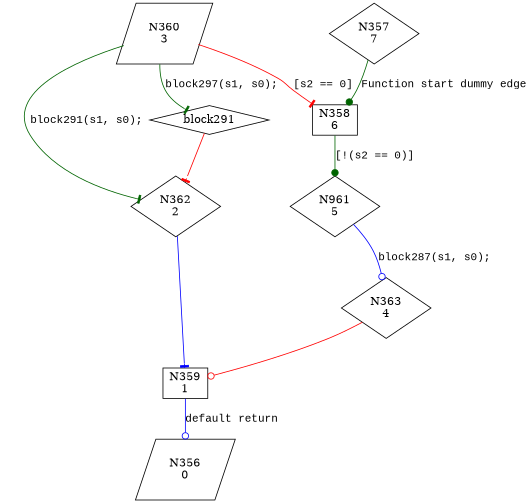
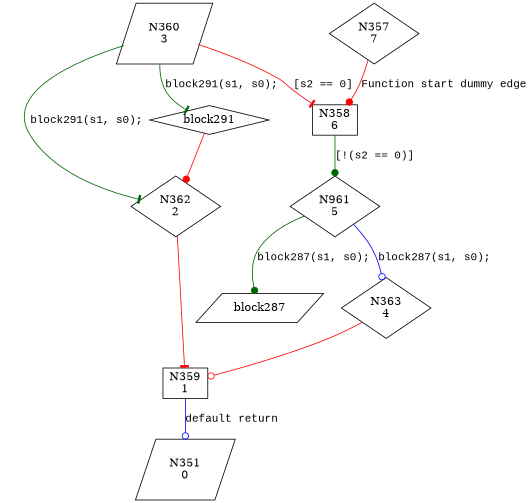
  digraph {
    node [shape=diamond]
    edge [arrowhead=dot color=darkgreen fontname="Courier New"]
    n1 [label="N358\n6" shape=box]
    n2 [label="N961\n5"]
    n3 [label="N360\n3" shape=parallelogram]
    n4 [label="N362\n2"]
    n5 [label=block291]
    n6 [label="N363\n4"]
+   n7 [label=block287 shape=parallelogram]
    n8 [label="N359\n1" shape=box]
-   n9 [label="N356\n0" shape=parallelogram]
+   n9 [label="N351\n0" shape=parallelogram]
    n10 [label="N357\n7"]
    n1 -> n2 [label="[!(s2 == 0)]"]
    n2 -> n6 [arrowhead=odot color=blue label="block287(s1, s0);"]
+   n2 -> n7 [label="block287(s1, s0);"]
    n3 -> n1 [arrowhead=tee color=red label="[s2 == 0]"]
    n3 -> n4 [arrowhead=tee label="block291(s1, s0);"]
-   n3 -> n5 [arrowhead=tee label="block297(s1, s0);"]
-   n4 -> n8 [arrowhead=tee color=blue]
-   n5 -> n4 [arrowhead=tee color=red]
+   n3 -> n5 [arrowhead=tee label="block291(s1, s0);"]
+   n4 -> n8 [arrowhead=tee color=red]
+   n5 -> n4 [color=red]
    n6 -> n8 [arrowhead=odot color=red]
    n8 -> n9 [arrowhead=odot color=blue label="default return"]
-   n10 -> n1 [label="Function start dummy edge"]
+   n10 -> n1 [color=red label="Function start dummy edge"]
  }
